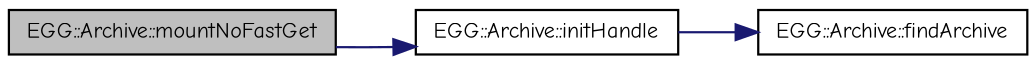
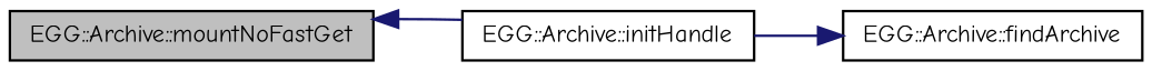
  digraph {
    fontname="Comic Neue"
    rankdir=LR
    node [color=black fillcolor=white fontname="Comic Neue" fontsize=10 shape=record style=filled]
    edge [color=midnightblue fontname="Comic Neue" fontsize=10 labelfontname=FreeMono labelfontsize=10 style=solid]
    n1 [fillcolor=grey75 fontcolor=black height=0.2 label="EGG::Archive::mountNoFastGet" width=0.4]
    n2 [height=0.2 label="EGG::Archive::initHandle" width=0.4]
    n3 [height=0.2 label="EGG::Archive::findArchive" width=0.4]
-   n1 -> n2
+   n2 -> n1
    n2 -> n3
  }
